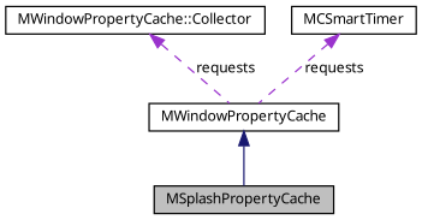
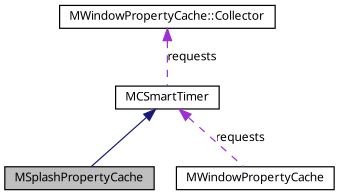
  digraph {
    node [color=black fillcolor=white fontname="FreeSans.ttf" fontsize=10 shape=record style=filled]
    edge [color=darkorchid3 dir=back fontname="FreeSans.ttf" fontsize=10 labelfontname="FreeSans.ttf" labelfontsize=10 style=dashed]
    n1 [fillcolor=grey75 fontcolor=black height=0.2 label=MSplashPropertyCache width=0.4]
    n2 [height=0.2 label=MWindowPropertyCache width=0.4]
    n3 [height=0.2 label="MWindowPropertyCache::Collector" width=0.4]
    n4 [height=0.2 label=MCSmartTimer width=0.4]
-   n2 -> n1 [color=midnightblue style=solid]
-   n3 -> n2 [label=requests]
+   n4 -> n1 [color=midnightblue style=solid]
+   n3 -> n4 [label=requests]
    n4 -> n2 [label=requests]
  }
